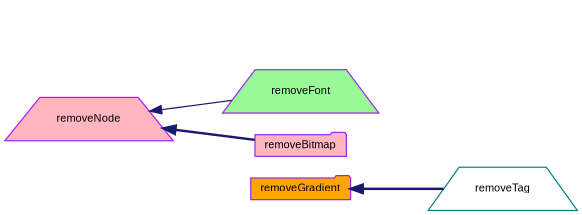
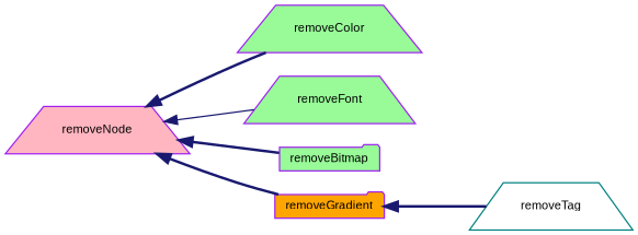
  digraph {
    rankdir=LR
    node [color=purple fillcolor=lightpink fontname=Arial fontsize=9 shape=trapezium style=filled]
    edge [color=midnightblue dir=back fontname=Arial fontsize=9 labelfontname=Arial labelfontsize=9 style=bold]
    n1 [fontcolor=black height=0.2 label=removeNode width=0.4]
+   n2 [fillcolor=palegreen height=0.2 label=removeColor width=0.4]
    n3 [fillcolor=palegreen height=0.2 label=removeFont width=0.4]
-   n4 [height=0.2 label=removeBitmap shape=folder width=0.4]
+   n4 [fillcolor=palegreen height=0.2 label=removeBitmap shape=folder width=0.4]
    n5 [fillcolor=orange height=0.2 label=removeGradient shape=folder width=0.4]
    n6 [color=teal fillcolor=white height=0.2 label=removeTag width=0.4]
+   n1 -> n2
    n1 -> n3 [style=solid]
    n1 -> n4
+   n1 -> n5
    n5 -> n6
  }
